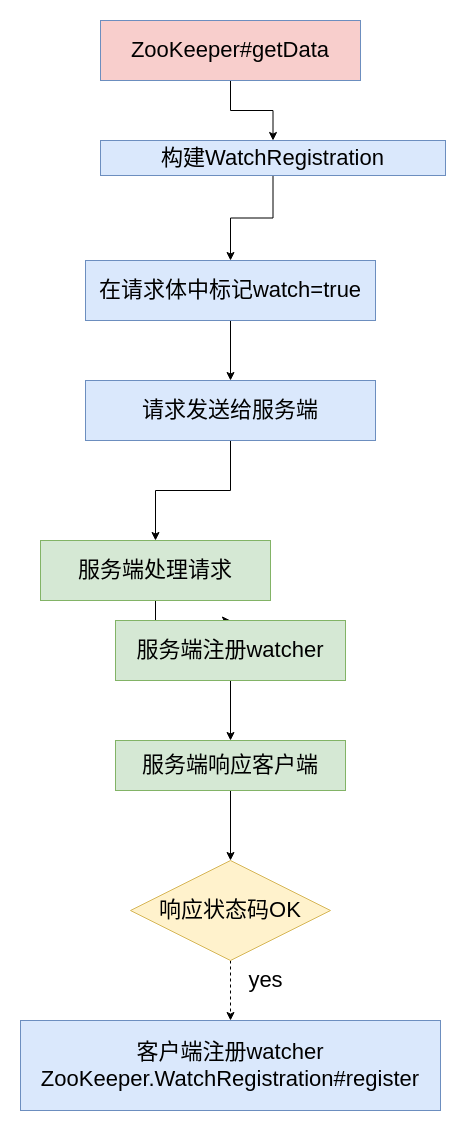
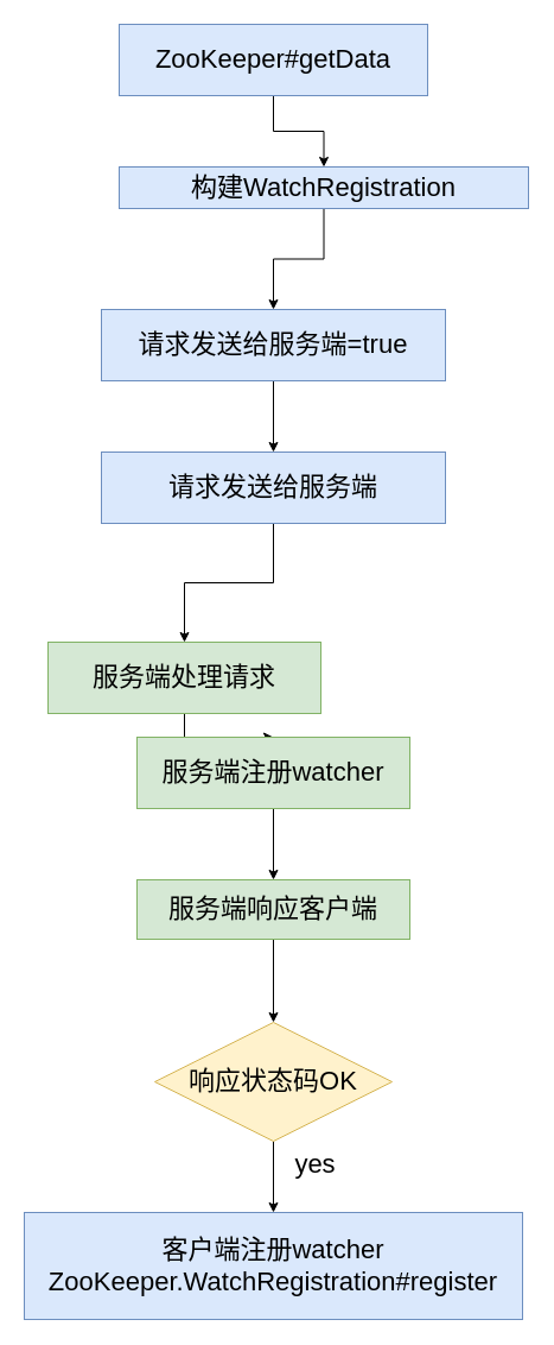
  <mxCell id="0" />
  <mxCell id="1" parent="0" />
  <mxCell id="2" style="edgeStyle=orthogonalEdgeStyle;rounded=0;orthogonalLoop=1;jettySize=auto;html=1;entryX=0.5;entryY=0;entryDx=0;entryDy=0;" edge="1" parent="1" source="3" target="7"><mxGeometry relative="1" as="geometry" /></mxCell>
  <mxCell id="3" value="&lt;font style=&quot;font-size: 22px&quot;&gt;构建WatchRegistration&lt;/font&gt;" style="rounded=0;whiteSpace=wrap;html=1;fillColor=#dae8fc;strokeColor=#6c8ebf;" vertex="1" parent="1"><mxGeometry x="100" y="140" width="345" height="35" as="geometry" /></mxCell>
  <mxCell id="4" style="edgeStyle=orthogonalEdgeStyle;rounded=0;orthogonalLoop=1;jettySize=auto;html=1;" edge="1" parent="1" source="5" target="3"><mxGeometry relative="1" as="geometry" /></mxCell>
- <mxCell id="5" value="&lt;font style=&quot;font-size: 22px&quot;&gt;ZooKeeper#getData&lt;/font&gt;" style="rounded=0;whiteSpace=wrap;html=1;fillColor=#f8cecc;strokeColor=#6c8ebf;" vertex="1" parent="1"><mxGeometry x="100" y="20" width="260" height="60" as="geometry" /></mxCell>
+ <mxCell id="5" value="&lt;font style=&quot;font-size: 22px&quot;&gt;ZooKeeper#getData&lt;/font&gt;" style="rounded=0;whiteSpace=wrap;html=1;fillColor=#dae8fc;strokeColor=#6c8ebf;" vertex="1" parent="1"><mxGeometry x="100" y="20" width="260" height="60" as="geometry" /></mxCell>
  <mxCell id="6" style="edgeStyle=orthogonalEdgeStyle;rounded=0;orthogonalLoop=1;jettySize=auto;html=1;" edge="1" parent="1" source="7" target="9"><mxGeometry relative="1" as="geometry" /></mxCell>
- <mxCell id="7" value="&lt;font style=&quot;font-size: 22px&quot;&gt;在请求体中标记watch=true&lt;/font&gt;" style="rounded=0;whiteSpace=wrap;html=1;fillColor=#dae8fc;strokeColor=#6c8ebf;" vertex="1" parent="1"><mxGeometry x="85" y="260" width="290" height="60" as="geometry" /></mxCell>
+ <mxCell id="7" value="&lt;font style=&quot;font-size: 22px&quot;&gt;请求发送给服务端=true&lt;/font&gt;" style="rounded=0;whiteSpace=wrap;html=1;fillColor=#dae8fc;strokeColor=#6c8ebf;" vertex="1" parent="1"><mxGeometry x="85" y="260" width="290" height="60" as="geometry" /></mxCell>
  <mxCell id="8" style="edgeStyle=orthogonalEdgeStyle;rounded=0;orthogonalLoop=1;jettySize=auto;html=1;entryX=0.5;entryY=0;entryDx=0;entryDy=0;" edge="1" parent="1" source="9" target="11"><mxGeometry relative="1" as="geometry" /></mxCell>
  <mxCell id="9" value="&lt;font style=&quot;font-size: 22px&quot;&gt;请求发送给服务端&lt;/font&gt;" style="rounded=0;whiteSpace=wrap;html=1;fillColor=#dae8fc;strokeColor=#6c8ebf;" vertex="1" parent="1"><mxGeometry x="85" y="380" width="290" height="60" as="geometry" /></mxCell>
  <mxCell id="10" style="edgeStyle=orthogonalEdgeStyle;rounded=0;orthogonalLoop=1;jettySize=auto;html=1;entryX=0.5;entryY=0;entryDx=0;entryDy=0;" edge="1" parent="1" source="11" target="13"><mxGeometry relative="1" as="geometry" /></mxCell>
  <mxCell id="11" value="&lt;span style=&quot;font-size: 22px&quot;&gt;服务端处理请求&lt;/span&gt;" style="rounded=0;whiteSpace=wrap;html=1;fillColor=#d5e8d4;strokeColor=#82b366;" vertex="1" parent="1"><mxGeometry x="40" y="540" width="230" height="60" as="geometry" /></mxCell>
  <mxCell id="12" style="edgeStyle=orthogonalEdgeStyle;rounded=0;orthogonalLoop=1;jettySize=auto;html=1;entryX=0.5;entryY=0;entryDx=0;entryDy=0;" edge="1" parent="1" source="13" target="15"><mxGeometry relative="1" as="geometry" /></mxCell>
  <mxCell id="13" value="&lt;span style=&quot;font-size: 22px&quot;&gt;服务端注册watcher&lt;/span&gt;" style="rounded=0;whiteSpace=wrap;html=1;fillColor=#d5e8d4;strokeColor=#82b366;" vertex="1" parent="1"><mxGeometry x="115" y="620" width="230" height="60" as="geometry" /></mxCell>
  <mxCell id="14" value="" style="edgeStyle=orthogonalEdgeStyle;rounded=0;orthogonalLoop=1;jettySize=auto;html=1;" edge="1" parent="1" source="15" target="18"><mxGeometry relative="1" as="geometry" /></mxCell>
  <mxCell id="15" value="&lt;span style=&quot;font-size: 22px&quot;&gt;服务端响应客户端&lt;/span&gt;" style="rounded=0;whiteSpace=wrap;html=1;fillColor=#d5e8d4;strokeColor=#82b366;" vertex="1" parent="1"><mxGeometry x="115" y="740" width="230" height="50" as="geometry" /></mxCell>
  <mxCell id="16" value="&lt;span style=&quot;font-size: 22px&quot;&gt;客户端注册watcher&lt;br&gt;ZooKeeper.WatchRegistration#register&lt;/span&gt;" style="rounded=0;whiteSpace=wrap;html=1;fillColor=#dae8fc;strokeColor=#6c8ebf;" vertex="1" parent="1"><mxGeometry x="20" y="1020" width="420" height="90" as="geometry" /></mxCell>
- <mxCell id="17" value="" style="edgeStyle=orthogonalEdgeStyle;rounded=0;orthogonalLoop=1;jettySize=auto;html=1;dashed=1;" edge="1" parent="1" source="18" target="16"><mxGeometry relative="1" as="geometry" /></mxCell>
+ <mxCell id="17" value="" style="edgeStyle=orthogonalEdgeStyle;rounded=0;orthogonalLoop=1;jettySize=auto;html=1;" edge="1" parent="1" source="18" target="16"><mxGeometry relative="1" as="geometry" /></mxCell>
  <mxCell id="18" value="&lt;font style=&quot;font-size: 22px&quot;&gt;响应状态码OK&lt;/font&gt;" style="rhombus;whiteSpace=wrap;html=1;fillColor=#fff2cc;strokeColor=#d6b656;" vertex="1" parent="1"><mxGeometry x="130" y="860" width="200" height="100" as="geometry" /></mxCell>
  <mxCell id="19" value="&lt;font style=&quot;font-size: 22px&quot;&gt;yes&lt;/font&gt;" style="text;html=1;align=center;verticalAlign=middle;resizable=0;points=[];autosize=1;" vertex="1" parent="1"><mxGeometry x="240" y="970" width="50" height="20" as="geometry" /></mxCell>
